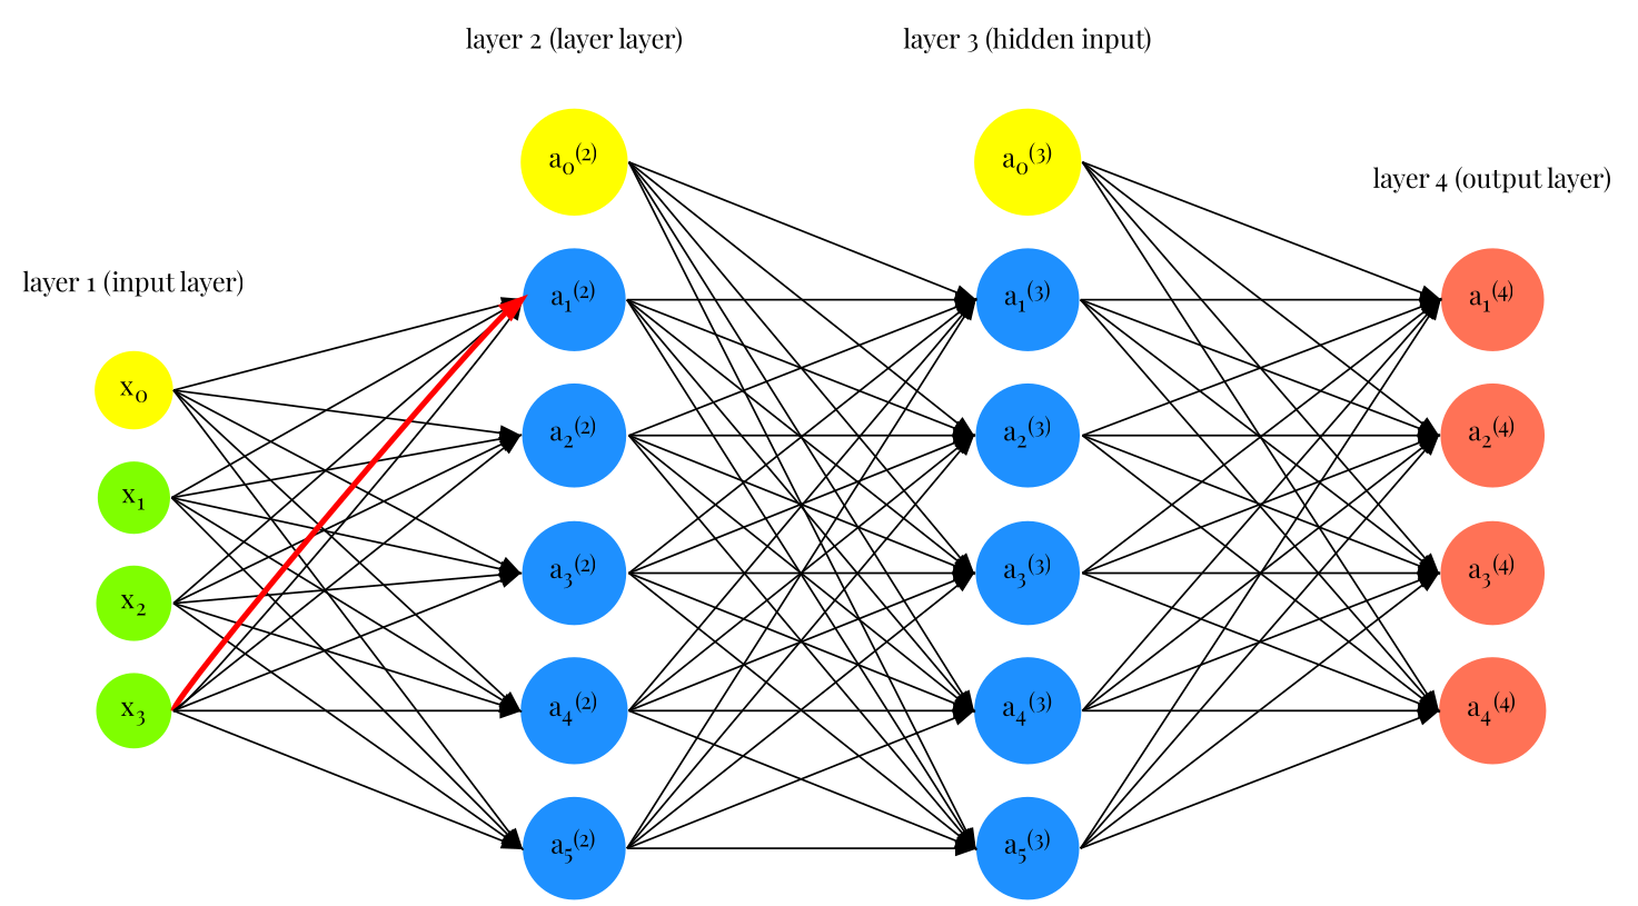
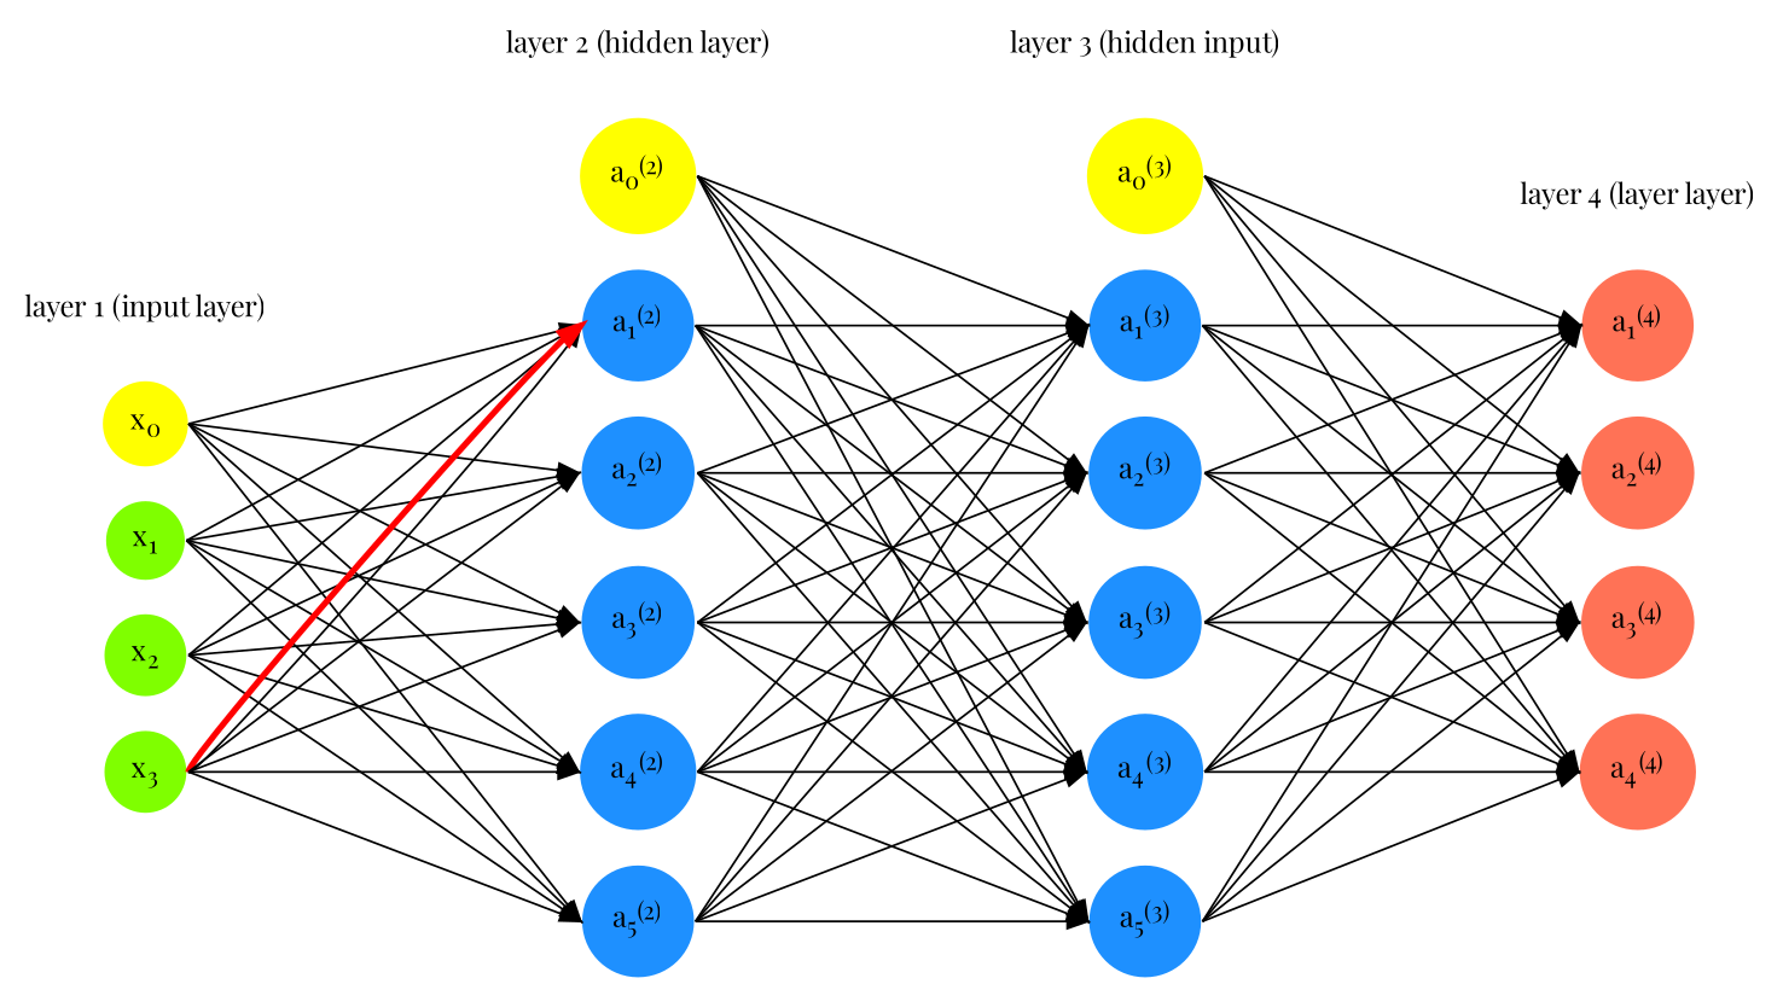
  digraph {
    fontname="Playfair Display"
    rankdir=LR
    ranksep=1.4
    splines=false
    node [color=dodgerblue fillcolor=dodgerblue fontname="Playfair Display" shape=circle style=filled]
    edge [fontname="Playfair Display" headport=w style=solid tailport=e]
    n1 [color=yellow fillcolor=yellow label=<x<sub>0</sub>>]
    n2 [color=yellow fillcolor=yellow label=<a<sub>0</sub><sup>(2)</sup>>]
    n3 [color=yellow fillcolor=yellow label=<a<sub>0</sub><sup>(3)</sup>>]
    n4 [color=chartreuse fillcolor=chartreuse label=<x<sub>1</sub>>]
    n5 [color=chartreuse fillcolor=chartreuse label=<x<sub>2</sub>>]
    n6 [color=chartreuse fillcolor=chartreuse label=<x<sub>3</sub>>]
    n7 [label=<a<sub>1</sub><sup>(2)</sup>>]
    n8 [label=<a<sub>2</sub><sup>(2)</sup>>]
    n9 [label=<a<sub>3</sub><sup>(2)</sup>>]
    n10 [label=<a<sub>4</sub><sup>(2)</sup>>]
    n11 [label=<a<sub>5</sub><sup>(2)</sup>>]
    n12 [label=<a<sub>1</sub><sup>(3)</sup>>]
    n13 [label=<a<sub>2</sub><sup>(3)</sup>>]
    n14 [label=<a<sub>3</sub><sup>(3)</sup>>]
    n15 [label=<a<sub>4</sub><sup>(3)</sup>>]
    n16 [label=<a<sub>5</sub><sup>(3)</sup>>]
    n17 [color=coral1 fillcolor=coral1 label=<a<sub>1</sub><sup>(4)</sup>>]
    n18 [color=coral1 fillcolor=coral1 label=<a<sub>2</sub><sup>(4)</sup>>]
    n19 [color=coral1 fillcolor=coral1 label=<a<sub>3</sub><sup>(4)</sup>>]
    n20 [color=coral1 fillcolor=coral1 label=<a<sub>4</sub><sup>(4)</sup>>]
    n21 [label="layer 1 (input layer)" shape=plaintext color="" fillcolor="" style=""]
-   n22 [label="layer 2 (layer layer)" shape=plaintext color="" fillcolor="" style=""]
+   n22 [label="layer 2 (hidden layer)" shape=plaintext color="" fillcolor="" style=""]
    n23 [label="layer 3 (hidden input)" shape=plaintext color="" fillcolor="" style=""]
-   n24 [label="layer 4 (output layer)" shape=plaintext color="" fillcolor="" style=""]
+   n24 [label="layer 4 (layer layer)" shape=plaintext color="" fillcolor="" style=""]
    subgraph sub_1 {
      n1
      n2
      n3
    }
    subgraph sub_2 {
      n4
      n5
      n6
    }
    subgraph sub_3 {
      n7
      n8
      n9
      n10
      n11
      n12
      n13
      n14
      n15
      n16
    }
    subgraph sub_4 {
      n17
      n18
      n19
      n20
    }
    subgraph sub_5 {
      rank=same
      n1
      n4
      n5
      n6
    }
    subgraph sub_6 {
      rank=same
      n2
      n7
      n8
      n9
      n10
      n11
    }
    subgraph sub_7 {
      rank=same
      n3
      n12
      n13
      n14
      n15
      n16
    }
    subgraph sub_8 {
      rank=same
      n17
      n18
      n19
      n20
    }
    subgraph sub_9 {
      rank=same
      n1
      n21
    }
    subgraph sub_10 {
      rank=same
      n2
      n22
    }
    subgraph sub_11 {
      rank=same
      n3
      n23
    }
    subgraph sub_12 {
      rank=same
      n17
      n24
    }
    n1 -> n4 [style=invis]
    n1 -> n7
    n1 -> n8
    n1 -> n9
    n1 -> n10
    n1 -> n11
    n2 -> n3 [style=invis]
    n2 -> n7 [style=invis]
    n2 -> n12
    n2 -> n13
    n2 -> n14
    n2 -> n15
    n2 -> n16
    n3 -> n12 [style=invis]
    n3 -> n17
    n3 -> n18
    n3 -> n19
    n3 -> n20
    n4 -> n5 [style=invis]
    n4 -> n7
    n4 -> n8
    n4 -> n9
    n4 -> n10
    n4 -> n11
    n5 -> n6 [style=invis]
    n5 -> n7
    n5 -> n8
    n5 -> n9
    n5 -> n10
    n5 -> n11
    n6 -> n7
    n6 -> n7 [color=red penwidth=3]
    n6 -> n8
    n6 -> n9
    n6 -> n10
    n6 -> n11
    n7 -> n8 [style=invis]
    n7 -> n12
    n7 -> n13
    n7 -> n14
    n7 -> n15
    n7 -> n16
    n8 -> n9 [style=invis]
    n8 -> n12
    n8 -> n13
    n8 -> n14
    n8 -> n15
    n8 -> n16
    n9 -> n10 [style=invis]
    n9 -> n12
    n9 -> n13
    n9 -> n14
    n9 -> n15
    n9 -> n16
    n10 -> n11 [style=invis]
    n10 -> n12
    n10 -> n13
    n10 -> n14
    n10 -> n15
    n10 -> n16
    n11 -> n12
    n11 -> n13
    n11 -> n14
    n11 -> n15
    n11 -> n16
    n12 -> n13 [style=invis]
    n12 -> n17
    n12 -> n18
    n12 -> n19
    n12 -> n20
    n13 -> n14 [style=invis]
    n13 -> n17
    n13 -> n18
    n13 -> n19
    n13 -> n20
    n14 -> n15 [style=invis]
    n14 -> n17
    n14 -> n18
    n14 -> n19
    n14 -> n20
    n15 -> n16 [style=invis]
    n15 -> n17
    n15 -> n18
    n15 -> n19
    n15 -> n20
    n16 -> n17
    n16 -> n18
    n16 -> n19
    n16 -> n20
    n17 -> n18 [style=invis]
    n18 -> n19 [style=invis]
    n19 -> n20 [style=invis]
    n21 -> n1 [style=invis]
    n22 -> n2 [style=invis]
    n23 -> n3 [style=invis]
    n24 -> n17 [style=invis]
  }
